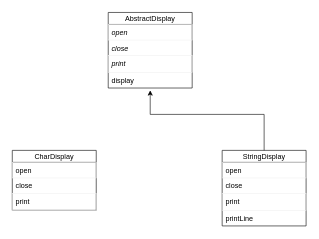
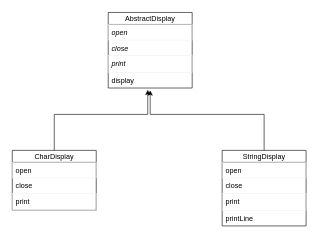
  <mxCell id="0" />
  <mxCell id="1" parent="0" />
  <mxCell id="2" value="AbstractDisplay" style="swimlane;fontStyle=0;childLayout=stackLayout;horizontal=1;startSize=20;fillColor=none;horizontalStack=0;resizeParent=1;resizeParentMax=0;resizeLast=0;collapsible=1;marginBottom=0;" vertex="1" parent="1"><mxGeometry x="180" y="20" width="140" height="126" as="geometry"><mxRectangle x="200" y="110" width="120" height="26" as="alternateBounds" /></mxGeometry></mxCell>
  <mxCell id="3" value="open" style="text;fillColor=none;align=left;verticalAlign=top;spacingLeft=4;spacingRight=4;overflow=hidden;rotatable=0;points=[[0,0.5],[1,0.5]];portConstraint=eastwest;strokeColor=#f0f0f0;fontStyle=2" vertex="1" parent="2"><mxGeometry y="20" width="140" height="26" as="geometry" /></mxCell>
  <mxCell id="4" value="close" style="text;strokeColor=none;fillColor=none;align=left;verticalAlign=top;spacingLeft=4;spacingRight=4;overflow=hidden;rotatable=0;points=[[0,0.5],[1,0.5]];portConstraint=eastwest;fontStyle=2" vertex="1" parent="2"><mxGeometry y="46" width="140" height="26" as="geometry" /></mxCell>
  <mxCell id="5" value="print" style="text;align=left;verticalAlign=top;spacingLeft=4;spacingRight=4;overflow=hidden;rotatable=0;points=[[0,0.5],[1,0.5]];portConstraint=eastwest;strokeColor=#f0f0f0;fontStyle=2" vertex="1" parent="2"><mxGeometry y="72" width="140" height="28" as="geometry" /></mxCell>
  <mxCell id="6" value="display" style="text;strokeColor=none;fillColor=none;align=left;verticalAlign=top;spacingLeft=4;spacingRight=4;overflow=hidden;rotatable=0;points=[[0,0.5],[1,0.5]];portConstraint=eastwest;" vertex="1" parent="2"><mxGeometry y="100" width="140" height="26" as="geometry" /></mxCell>
+ <mxCell id="7" style="edgeStyle=orthogonalEdgeStyle;rounded=0;orthogonalLoop=1;jettySize=auto;html=1;entryX=0.471;entryY=1.115;entryDx=0;entryDy=0;entryPerimeter=0;" edge="1" parent="1" source="8" target="6"><mxGeometry relative="1" as="geometry"><Array as="points"><mxPoint x="90" y="190" /><mxPoint x="246" y="190" /></Array></mxGeometry></mxCell>
  <mxCell id="8" value="CharDisplay" style="swimlane;fontStyle=0;childLayout=stackLayout;horizontal=1;startSize=20;fillColor=none;horizontalStack=0;resizeParent=1;resizeParentMax=0;resizeLast=0;collapsible=1;marginBottom=0;" vertex="1" parent="1"><mxGeometry x="20" y="250" width="140" height="100" as="geometry"><mxRectangle x="200" y="110" width="120" height="26" as="alternateBounds" /></mxGeometry></mxCell>
  <mxCell id="9" value="open" style="text;fillColor=none;align=left;verticalAlign=top;spacingLeft=4;spacingRight=4;overflow=hidden;rotatable=0;points=[[0,0.5],[1,0.5]];portConstraint=eastwest;strokeColor=#f0f0f0;fontStyle=0" vertex="1" parent="8"><mxGeometry y="20" width="140" height="26" as="geometry" /></mxCell>
  <mxCell id="10" value="close" style="text;strokeColor=none;fillColor=none;align=left;verticalAlign=top;spacingLeft=4;spacingRight=4;overflow=hidden;rotatable=0;points=[[0,0.5],[1,0.5]];portConstraint=eastwest;fontStyle=0" vertex="1" parent="8"><mxGeometry y="46" width="140" height="26" as="geometry" /></mxCell>
  <mxCell id="11" value="print" style="text;align=left;verticalAlign=top;spacingLeft=4;spacingRight=4;overflow=hidden;rotatable=0;points=[[0,0.5],[1,0.5]];portConstraint=eastwest;strokeColor=#f0f0f0;fontStyle=0" vertex="1" parent="8"><mxGeometry y="72" width="140" height="28" as="geometry" /></mxCell>
  <mxCell id="12" style="edgeStyle=orthogonalEdgeStyle;rounded=0;orthogonalLoop=1;jettySize=auto;html=1;exitX=0.5;exitY=0;exitDx=0;exitDy=0;" edge="1" parent="1" source="13"><mxGeometry relative="1" as="geometry"><mxPoint x="250" y="150" as="targetPoint" /><Array as="points"><mxPoint x="440" y="190" /></Array></mxGeometry></mxCell>
  <mxCell id="13" value="StringDisplay" style="swimlane;fontStyle=0;childLayout=stackLayout;horizontal=1;startSize=20;fillColor=none;horizontalStack=0;resizeParent=1;resizeParentMax=0;resizeLast=0;collapsible=1;marginBottom=0;" vertex="1" parent="1"><mxGeometry x="370" y="250" width="140" height="126" as="geometry"><mxRectangle x="200" y="110" width="120" height="26" as="alternateBounds" /></mxGeometry></mxCell>
  <mxCell id="14" value="open" style="text;fillColor=none;align=left;verticalAlign=top;spacingLeft=4;spacingRight=4;overflow=hidden;rotatable=0;points=[[0,0.5],[1,0.5]];portConstraint=eastwest;strokeColor=#f0f0f0;fontStyle=0" vertex="1" parent="13"><mxGeometry y="20" width="140" height="26" as="geometry" /></mxCell>
  <mxCell id="15" value="close" style="text;strokeColor=none;fillColor=none;align=left;verticalAlign=top;spacingLeft=4;spacingRight=4;overflow=hidden;rotatable=0;points=[[0,0.5],[1,0.5]];portConstraint=eastwest;fontStyle=0" vertex="1" parent="13"><mxGeometry y="46" width="140" height="26" as="geometry" /></mxCell>
  <mxCell id="16" value="print" style="text;align=left;verticalAlign=top;spacingLeft=4;spacingRight=4;overflow=hidden;rotatable=0;points=[[0,0.5],[1,0.5]];portConstraint=eastwest;strokeColor=#f0f0f0;fontStyle=0" vertex="1" parent="13"><mxGeometry y="72" width="140" height="28" as="geometry" /></mxCell>
  <mxCell id="17" value="printLine" style="text;strokeColor=none;fillColor=none;align=left;verticalAlign=top;spacingLeft=4;spacingRight=4;overflow=hidden;rotatable=0;points=[[0,0.5],[1,0.5]];portConstraint=eastwest;" vertex="1" parent="13"><mxGeometry y="100" width="140" height="26" as="geometry" /></mxCell>
